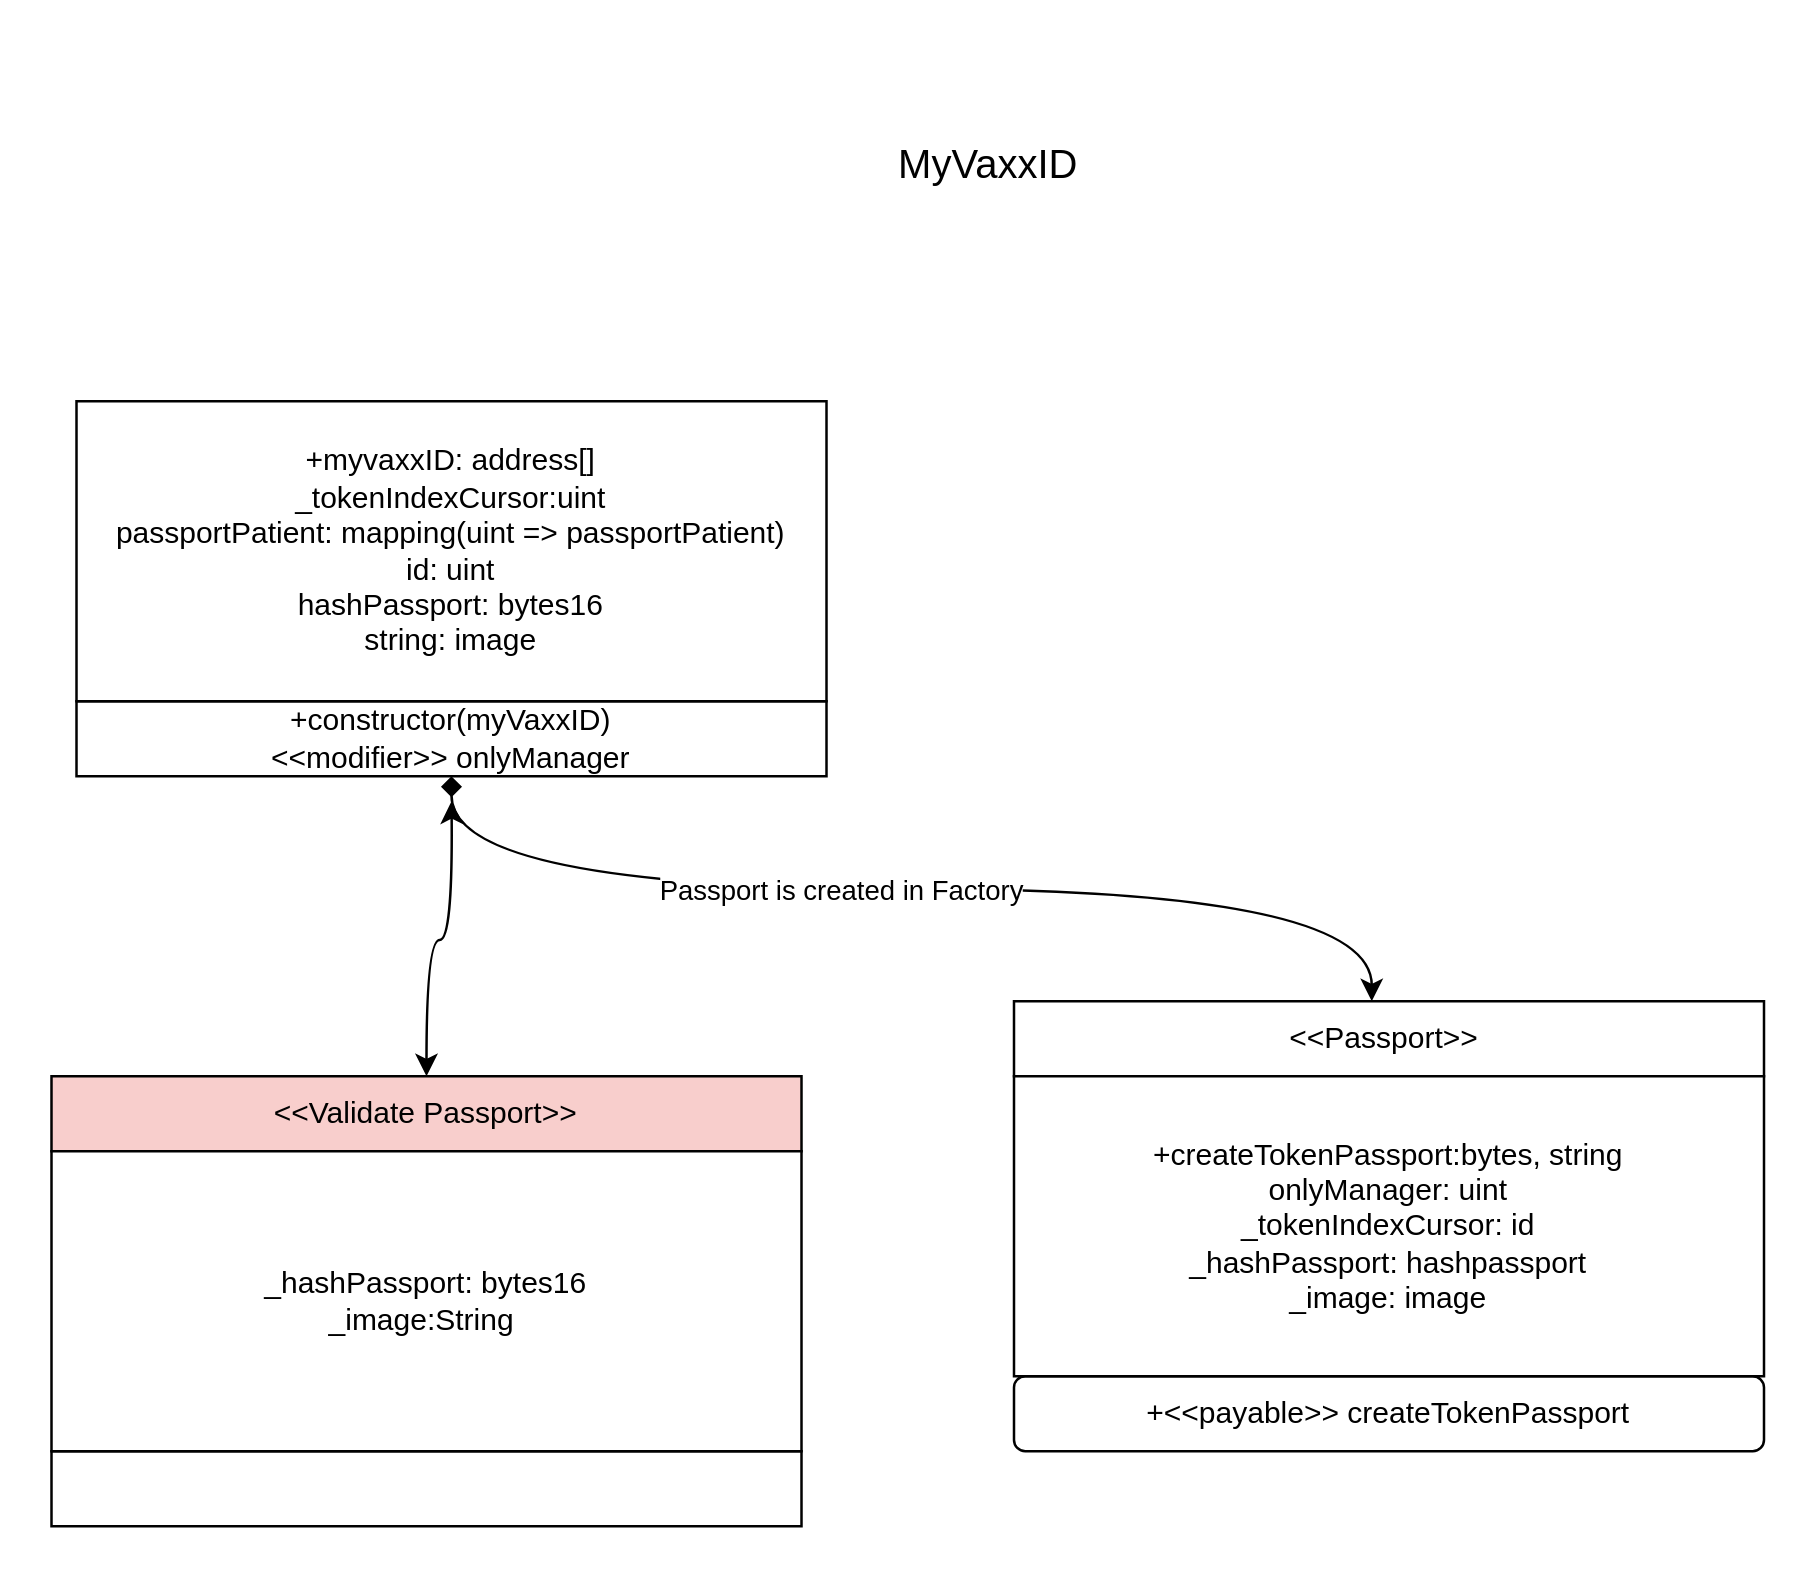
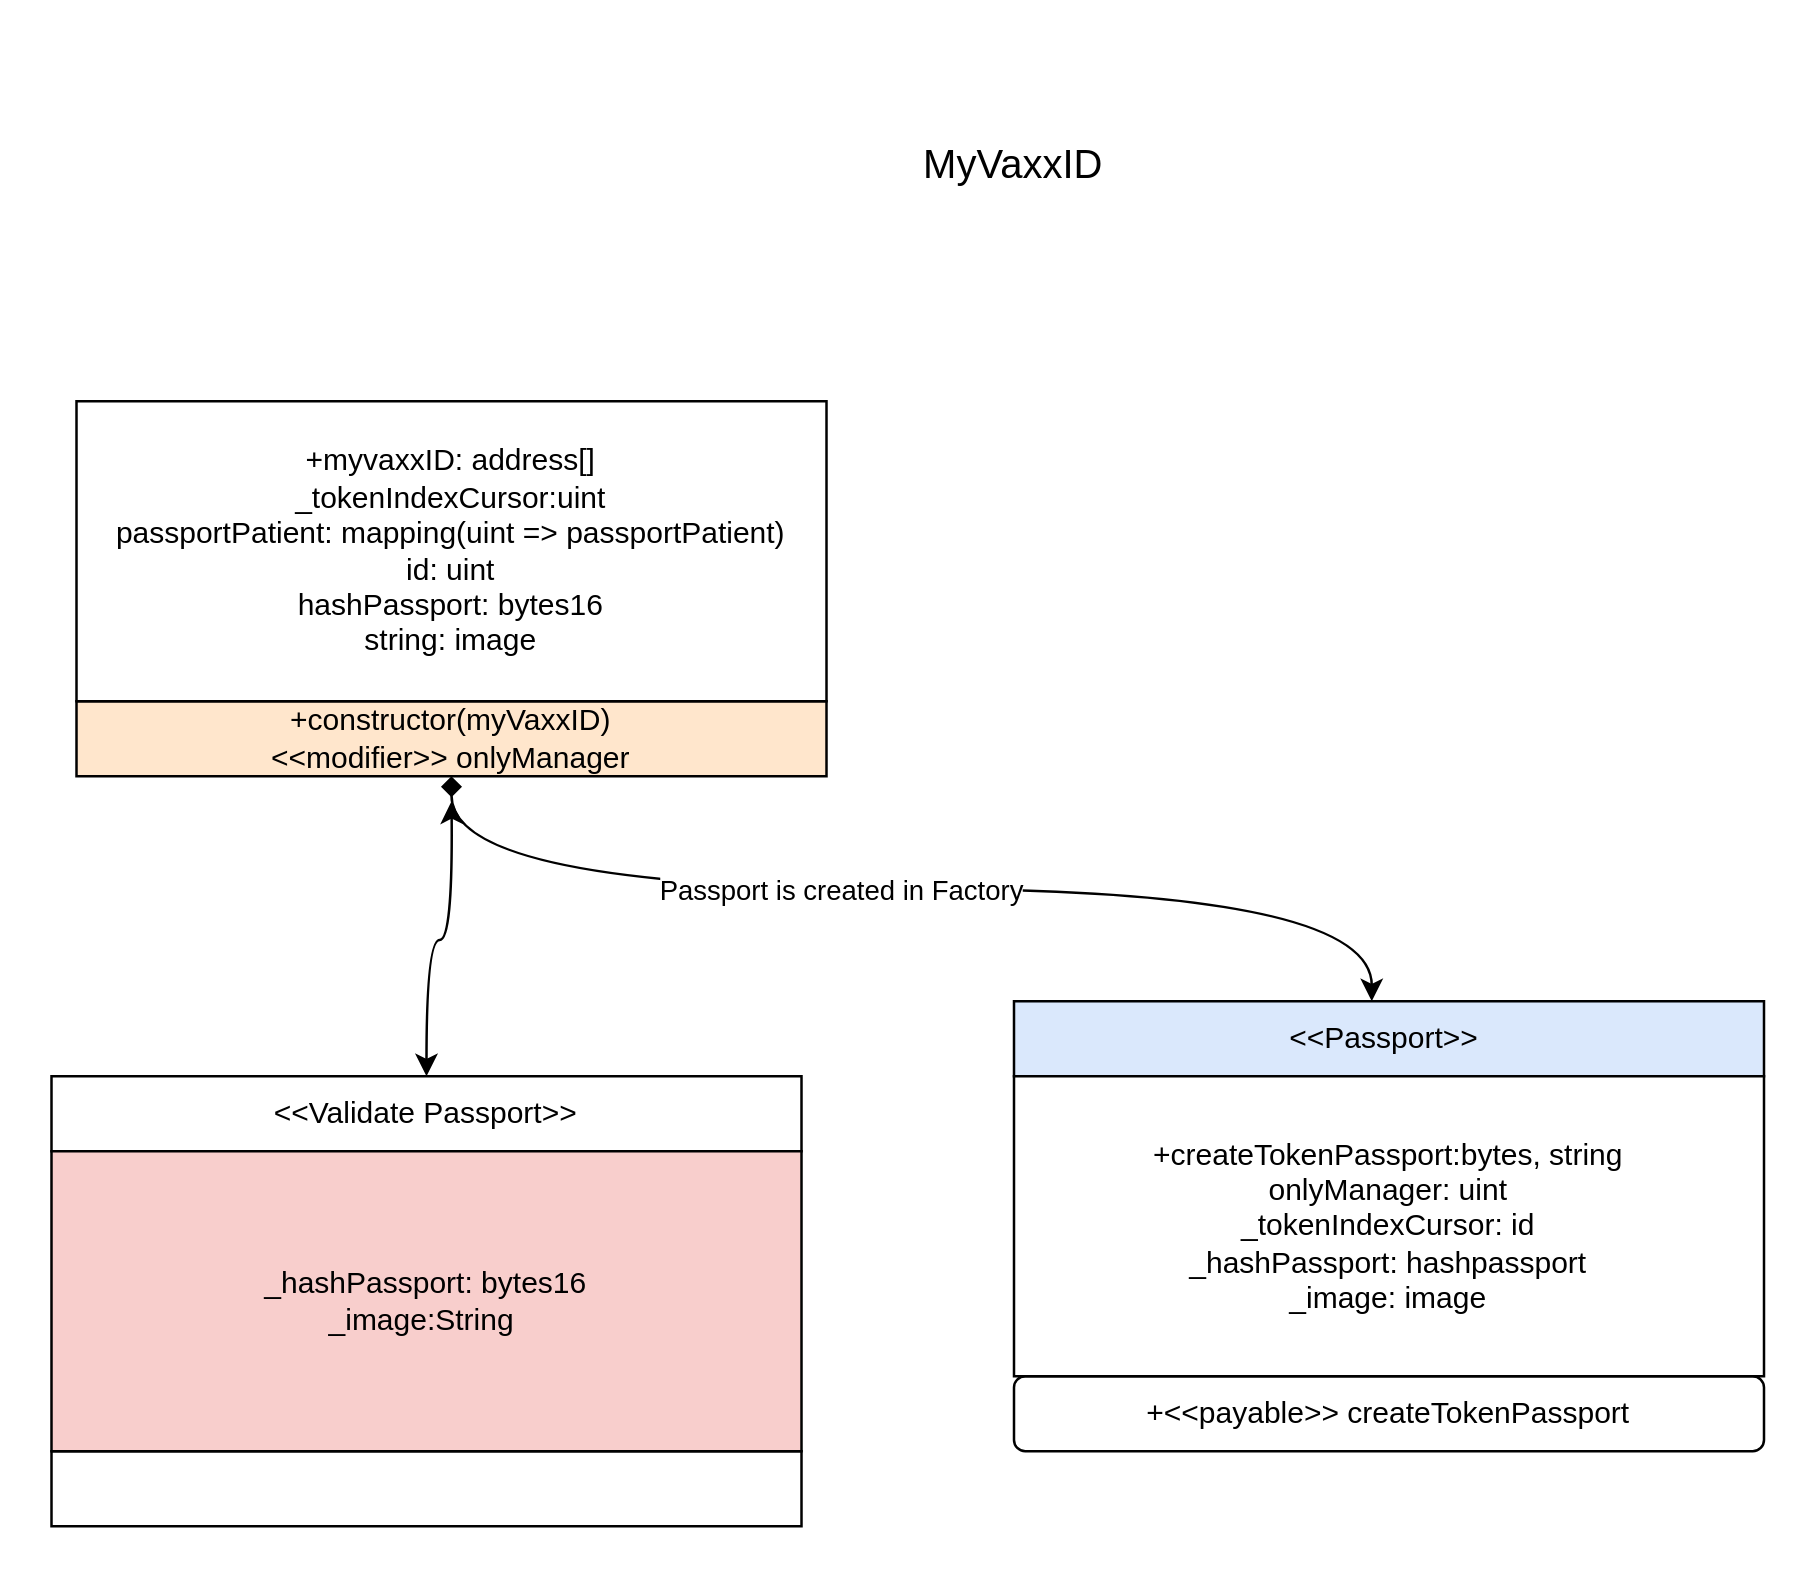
  <mxCell id="0" />
  <mxCell id="1" parent="0" />
- <mxCell id="2" value="+constructor(myVaxxID)&lt;br&gt;&amp;lt;&amp;lt;modifier&amp;gt;&amp;gt; onlyManager" style="rounded=0;whiteSpace=wrap;html=1;" vertex="1" parent="1"><mxGeometry x="30" y="280" width="300" height="30" as="geometry" /></mxCell>
+ <mxCell id="2" value="+constructor(myVaxxID)&lt;br&gt;&amp;lt;&amp;lt;modifier&amp;gt;&amp;gt; onlyManager" style="rounded=0;whiteSpace=wrap;html=1;fillColor=#ffe6cc;" vertex="1" parent="1"><mxGeometry x="30" y="280" width="300" height="30" as="geometry" /></mxCell>
  <mxCell id="3" value="+myvaxxID: address[]&lt;br&gt;_tokenIndexCursor:uint&lt;br&gt;passportPatient: mapping(uint =&amp;gt; passportPatient)&lt;br&gt;id: uint&lt;br&gt;hashPassport: bytes16&lt;br&gt;string: image" style="rounded=0;whiteSpace=wrap;html=1;" vertex="1" parent="1"><mxGeometry x="30" y="160" width="300" height="120" as="geometry" /></mxCell>
- <mxCell id="4" value="&amp;lt;&amp;lt;Passport&amp;gt;&amp;gt;&amp;nbsp;" style="rounded=0;whiteSpace=wrap;html=1;" vertex="1" parent="1"><mxGeometry x="405" y="400" width="300" height="30" as="geometry" /></mxCell>
+ <mxCell id="4" value="&amp;lt;&amp;lt;Passport&amp;gt;&amp;gt;&amp;nbsp;" style="rounded=0;whiteSpace=wrap;html=1;fillColor=#dae8fc;" vertex="1" parent="1"><mxGeometry x="405" y="400" width="300" height="30" as="geometry" /></mxCell>
  <mxCell id="5" value="+&amp;lt;&amp;lt;payable&amp;gt;&amp;gt; createTokenPassport" style="whiteSpace=wrap;html=1;rounded=1;" vertex="1" parent="1"><mxGeometry x="405" y="550" width="300" height="30" as="geometry" /></mxCell>
  <mxCell id="6" value="+createTokenPassport:bytes, string&lt;br&gt;onlyManager: uint&lt;br&gt;_tokenIndexCursor: id&lt;br&gt;_hashPassport: hashpassport&lt;br&gt;_image: image" style="rounded=0;whiteSpace=wrap;html=1;" vertex="1" parent="1"><mxGeometry x="405" y="430" width="300" height="120" as="geometry" /></mxCell>
  <mxCell id="7" value="" style="endArrow=diamond;startArrow=classic;html=1;entryX=0.5;entryY=1;entryDx=0;entryDy=0;exitX=0.477;exitY=0;exitDx=0;exitDy=0;exitPerimeter=0;edgeStyle=orthogonalEdgeStyle;curved=1;" edge="1" parent="1" source="4" target="2"><mxGeometry width="50" height="50" relative="1" as="geometry"><mxPoint x="190" y="390" as="sourcePoint" /><mxPoint x="240" y="340" as="targetPoint" /></mxGeometry></mxCell>
  <mxCell id="8" value="Passport is created in Factory" style="edgeLabel;html=1;align=center;verticalAlign=middle;resizable=0;points=[];" vertex="1" connectable="0" parent="7"><mxGeometry x="0.128" relative="1" as="geometry"><mxPoint as="offset" /></mxGeometry></mxCell>
- <mxCell id="9" value="&amp;lt;&amp;lt;Validate Passport&amp;gt;&amp;gt;" style="rounded=0;whiteSpace=wrap;html=1;fillColor=#f8cecc;" vertex="1" parent="1"><mxGeometry x="20" y="430" width="300" height="30" as="geometry" /></mxCell>
+ <mxCell id="9" value="&amp;lt;&amp;lt;Validate Passport&amp;gt;&amp;gt;" style="rounded=0;whiteSpace=wrap;html=1;" vertex="1" parent="1"><mxGeometry x="20" y="430" width="300" height="30" as="geometry" /></mxCell>
  <mxCell id="10" value="" style="rounded=0;whiteSpace=wrap;html=1;" vertex="1" parent="1"><mxGeometry x="20" y="580" width="300" height="30" as="geometry" /></mxCell>
- <mxCell id="11" value="_hashPassport: bytes16&lt;br&gt;_image:String&amp;nbsp;" style="rounded=0;whiteSpace=wrap;html=1;" vertex="1" parent="1"><mxGeometry x="20" y="460" width="300" height="120" as="geometry" /></mxCell>
+ <mxCell id="11" value="_hashPassport: bytes16&lt;br&gt;_image:String&amp;nbsp;" style="rounded=0;whiteSpace=wrap;html=1;fillColor=#f8cecc;" vertex="1" parent="1"><mxGeometry x="20" y="460" width="300" height="120" as="geometry" /></mxCell>
  <mxCell id="12" value="" style="endArrow=classic;startArrow=classic;html=1;exitX=0.5;exitY=0;exitDx=0;exitDy=0;edgeStyle=orthogonalEdgeStyle;curved=1;" edge="1" parent="1" source="9"><mxGeometry width="50" height="50" relative="1" as="geometry"><mxPoint x="370" y="360" as="sourcePoint" /><mxPoint x="180" y="320" as="targetPoint" /></mxGeometry></mxCell>
- <mxCell id="13" value="&lt;font size=&quot;3&quot;&gt;MyVaxxID&lt;/font&gt;" style="text;html=1;strokeColor=none;fillColor=none;align=center;verticalAlign=middle;whiteSpace=wrap;rounded=0;" vertex="1" parent="1"><mxGeometry x="280" y="20" width="230" height="90" as="geometry" /></mxCell>
+ <mxCell id="13" value="&lt;font size=&quot;3&quot;&gt;MyVaxxID&lt;/font&gt;" style="text;html=1;strokeColor=none;fillColor=none;align=center;verticalAlign=middle;whiteSpace=wrap;rounded=0;" vertex="1" parent="1"><mxGeometry x="290" y="20" width="230" height="90" as="geometry" /></mxCell>
